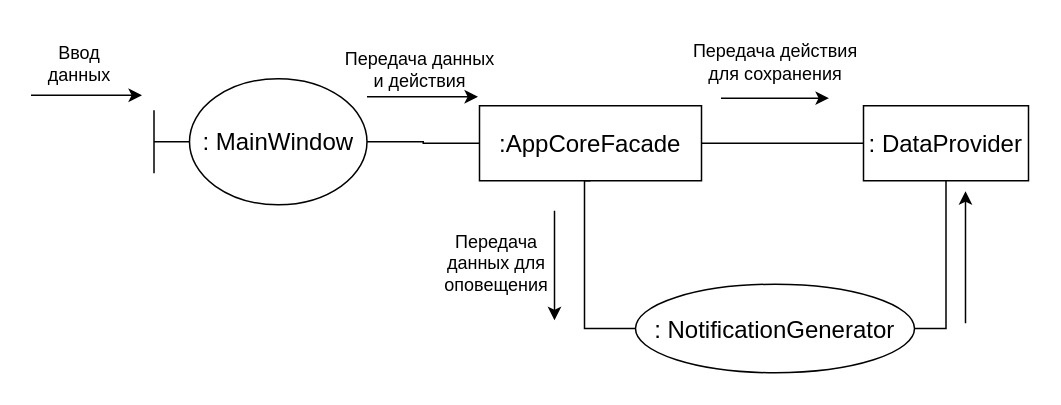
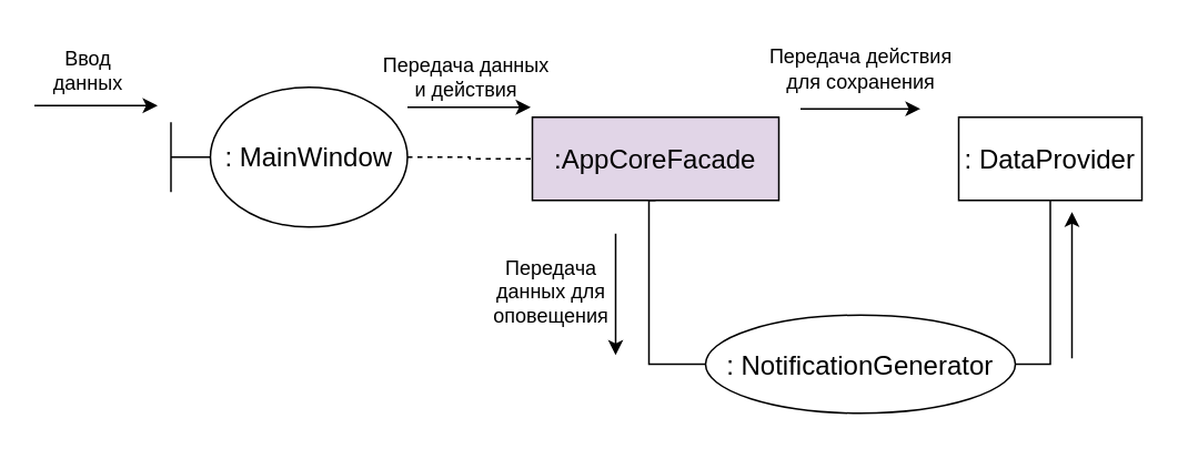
  <mxCell id="0" />
  <mxCell id="1" parent="0" />
- <mxCell id="2" value="" style="edgeStyle=orthogonalEdgeStyle;rounded=0;orthogonalLoop=1;jettySize=auto;html=1;endArrow=none;endFill=0;" edge="1" parent="1" source="3" target="5"><mxGeometry relative="1" as="geometry" /></mxCell>
+ <mxCell id="2" value="" style="edgeStyle=orthogonalEdgeStyle;rounded=0;orthogonalLoop=1;jettySize=auto;html=1;endArrow=none;endFill=0;dashed=1;" edge="1" parent="1" source="3" target="5"><mxGeometry relative="1" as="geometry" /></mxCell>
  <mxCell id="3" value="&lt;font style=&quot;font-size: 16px;&quot;&gt;: MainWindow&lt;/font&gt;" style="shape=umlBoundary;whiteSpace=wrap;html=1;" vertex="1" parent="1"><mxGeometry x="102" y="52" width="142" height="84" as="geometry" /></mxCell>
- <mxCell id="4" value="" style="edgeStyle=orthogonalEdgeStyle;rounded=0;orthogonalLoop=1;jettySize=auto;html=1;endArrow=none;endFill=0;" edge="1" parent="1" source="5" target="6"><mxGeometry relative="1" as="geometry" /></mxCell>
- <mxCell id="5" value="&lt;font style=&quot;font-size: 16px;&quot;&gt;:AppCoreFacade&lt;/font&gt;" style="html=1;whiteSpace=wrap;" vertex="1" parent="1"><mxGeometry x="319" y="70" width="148" height="50" as="geometry" /></mxCell>
+ <mxCell id="5" value="&lt;font style=&quot;font-size: 16px;&quot;&gt;:AppCoreFacade&lt;/font&gt;" style="html=1;whiteSpace=wrap;fillColor=#e1d5e7;" vertex="1" parent="1"><mxGeometry x="319" y="70" width="148" height="50" as="geometry" /></mxCell>
  <mxCell id="6" value="&lt;span style=&quot;font-size: 16px;&quot;&gt;: DataProvider&lt;/span&gt;" style="html=1;whiteSpace=wrap;fontSize=16;" vertex="1" parent="1"><mxGeometry x="575" y="70" width="110" height="50" as="geometry" /></mxCell>
  <mxCell id="7" value="&lt;font style=&quot;font-size: 16px;&quot;&gt;: NotificationGenerator&lt;/font&gt;" style="ellipse;html=1;whiteSpace=wrap;" vertex="1" parent="1"><mxGeometry x="423" y="189" width="186" height="59" as="geometry" /></mxCell>
  <mxCell id="8" value="" style="endArrow=classic;html=1;rounded=0;" edge="1" parent="1"><mxGeometry width="50" height="50" relative="1" as="geometry"><mxPoint x="20" y="63" as="sourcePoint" /><mxPoint x="94" y="63" as="targetPoint" /></mxGeometry></mxCell>
  <mxCell id="9" value="" style="edgeStyle=orthogonalEdgeStyle;rounded=0;orthogonalLoop=1;jettySize=auto;html=1;endArrow=none;endFill=0;entryX=0;entryY=0.5;entryDx=0;entryDy=0;exitX=0.5;exitY=1;exitDx=0;exitDy=0;" edge="1" parent="1" source="5" target="7"><mxGeometry relative="1" as="geometry"><mxPoint x="248" y="233" as="sourcePoint" /><mxPoint x="356" y="234" as="targetPoint" /><Array as="points"><mxPoint x="389" y="120" /><mxPoint x="389" y="219" /></Array></mxGeometry></mxCell>
  <mxCell id="10" value="" style="edgeStyle=orthogonalEdgeStyle;rounded=0;orthogonalLoop=1;jettySize=auto;html=1;endArrow=none;endFill=0;entryX=0.5;entryY=1;entryDx=0;entryDy=0;exitX=1;exitY=0.5;exitDx=0;exitDy=0;" edge="1" parent="1" source="7" target="6"><mxGeometry relative="1" as="geometry"><mxPoint x="477" y="140" as="sourcePoint" /><mxPoint x="585" y="141" as="targetPoint" /></mxGeometry></mxCell>
  <mxCell id="11" value="" style="endArrow=classic;html=1;rounded=0;" edge="1" parent="1"><mxGeometry width="50" height="50" relative="1" as="geometry"><mxPoint x="244" y="64" as="sourcePoint" /><mxPoint x="318" y="64" as="targetPoint" /></mxGeometry></mxCell>
  <mxCell id="12" value="&lt;span style=&quot;&quot;&gt;Ввод&lt;br&gt;данных&lt;br&gt;&lt;/span&gt;" style="text;html=1;align=center;verticalAlign=middle;resizable=0;points=[];autosize=1;strokeColor=none;fillColor=none;" vertex="1" parent="1"><mxGeometry x="22" y="21" width="60" height="41" as="geometry" /></mxCell>
  <mxCell id="13" value="Передача данных&lt;br&gt;и действия" style="text;html=1;align=center;verticalAlign=middle;resizable=0;points=[];autosize=1;strokeColor=none;fillColor=none;" vertex="1" parent="1"><mxGeometry x="220" y="25" width="118" height="41" as="geometry" /></mxCell>
  <mxCell id="14" value="Передача действия&lt;br&gt;для сохранения" style="text;html=1;align=center;verticalAlign=middle;resizable=0;points=[];autosize=1;strokeColor=none;fillColor=none;" vertex="1" parent="1"><mxGeometry x="457" y="20.5" width="118" height="41" as="geometry" /></mxCell>
  <mxCell id="15" value="" style="endArrow=classic;html=1;rounded=0;" edge="1" parent="1"><mxGeometry width="50" height="50" relative="1" as="geometry"><mxPoint x="480" y="64.95" as="sourcePoint" /><mxPoint x="552" y="64.95" as="targetPoint" /></mxGeometry></mxCell>
  <mxCell id="16" value="" style="endArrow=classic;html=1;rounded=0;" edge="1" parent="1"><mxGeometry width="50" height="50" relative="1" as="geometry"><mxPoint x="369" y="140" as="sourcePoint" /><mxPoint x="369" y="213" as="targetPoint" /></mxGeometry></mxCell>
  <mxCell id="17" value="Передача&lt;br&gt;данных для&lt;br&gt;оповещения" style="text;html=1;align=center;verticalAlign=middle;resizable=0;points=[];autosize=1;strokeColor=none;fillColor=none;" vertex="1" parent="1"><mxGeometry x="286" y="147" width="87" height="55" as="geometry" /></mxCell>
  <mxCell id="18" value="" style="endArrow=classic;html=1;rounded=0;" edge="1" parent="1"><mxGeometry width="50" height="50" relative="1" as="geometry"><mxPoint x="643" y="215" as="sourcePoint" /><mxPoint x="643" y="127" as="targetPoint" /></mxGeometry></mxCell>
